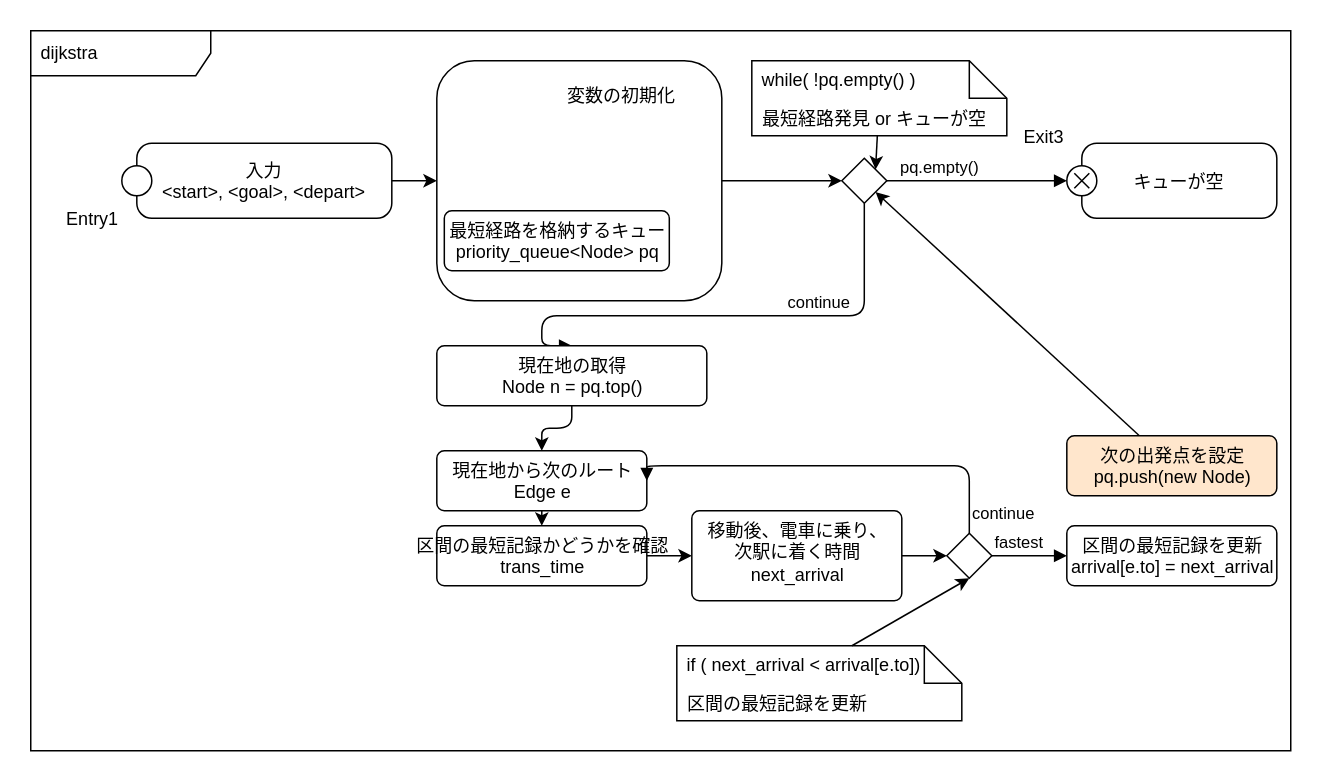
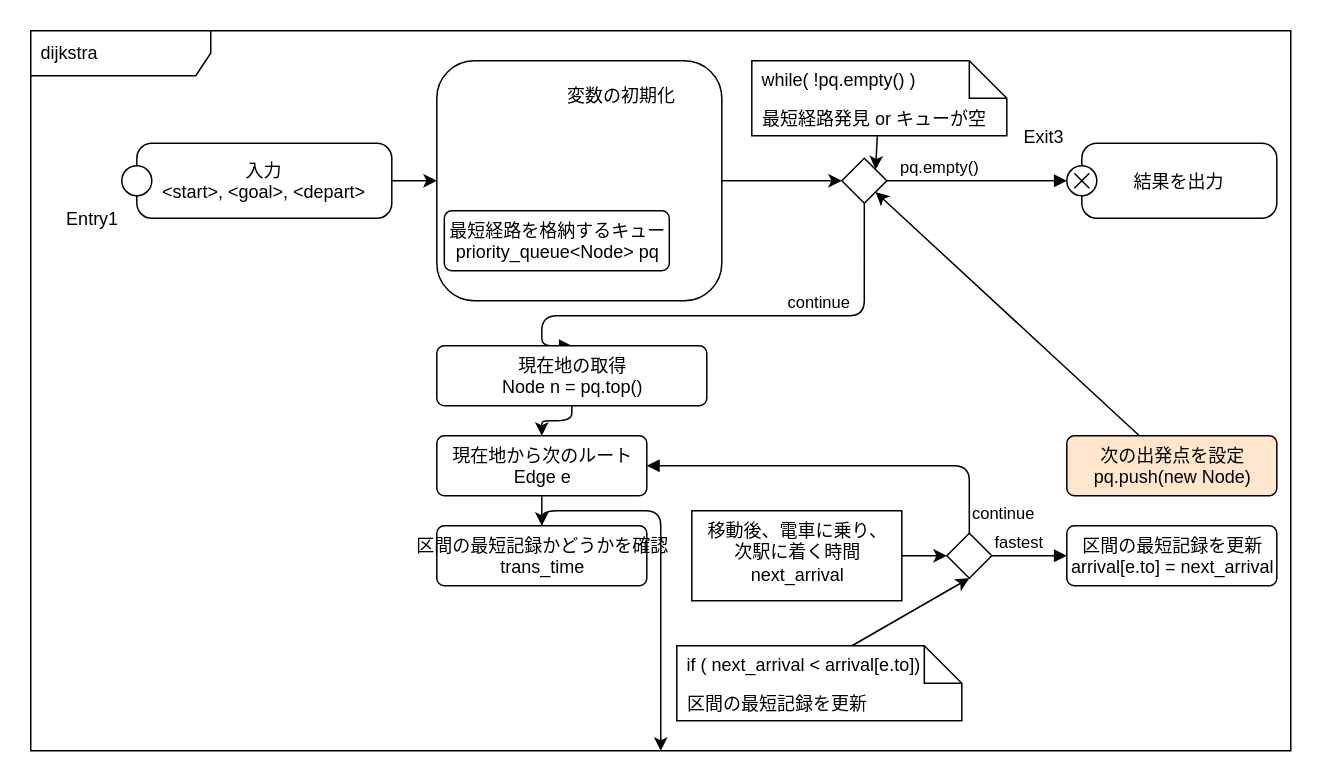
  <mxCell id="0" />
  <mxCell id="1" parent="0" />
  <mxCell id="2" value="dijkstra" style="shape=umlFrame;whiteSpace=wrap;html=1;width=120;height=30;boundedLbl=1;verticalAlign=middle;align=left;spacingLeft=5;" vertex="1" parent="1"><mxGeometry width="840" height="480" as="geometry" x="20" y="20" /></mxCell>
  <mxCell id="3" style="edgeStyle=none;html=1;fontFamily=Helvetica;" edge="1" parent="1" source="4" target="11"><mxGeometry relative="1" as="geometry" /></mxCell>
  <mxCell id="4" value="入力&#10;&lt;start&gt;, &lt;goal&gt;, &lt;depart&gt;" style="shape=umlState;rounded=1;verticalAlign=middle;align=center;absoluteArcSize=1;arcSize=10;umlStateConnection=connPointRefEntry;boundedLbl=1;fontFamily=Helvetica;" vertex="1" parent="1"><mxGeometry x="80.71" y="95" width="180" height="50" as="geometry" /></mxCell>
  <mxCell id="5" value="Entry1" style="text;verticalAlign=middle;align=center;" vertex="1" parent="4"><mxGeometry x="-51.429" y="40" width="64.286" height="20" as="geometry" /></mxCell>
  <mxCell id="6" value="" style="rhombus;fontFamily=Helvetica;" vertex="1" parent="1"><mxGeometry x="560.71" y="105" width="30" height="30" as="geometry" /></mxCell>
  <mxCell id="7" style="edgeStyle=none;html=1;entryX=1;entryY=0;entryDx=0;entryDy=0;fontFamily=Helvetica;" edge="1" parent="1" source="8" target="6"><mxGeometry relative="1" as="geometry" /></mxCell>
  <mxCell id="8" value="最短経路発見 or キューが空" style="shape=note2;boundedLbl=1;whiteSpace=wrap;html=1;size=25;verticalAlign=top;align=left;spacingLeft=5;fontFamily=Helvetica;" vertex="1" parent="1"><mxGeometry x="500.71" y="40" width="170" height="50" as="geometry" /></mxCell>
  <mxCell id="9" value="while( !pq.empty() )" style="resizeWidth=1;part=1;strokeColor=none;fillColor=none;align=left;spacingLeft=5;fontFamily=Helvetica;" vertex="1" parent="8"><mxGeometry width="170" height="25" relative="1" as="geometry" /></mxCell>
  <mxCell id="10" style="edgeStyle=none;html=1;entryX=0;entryY=0.5;entryDx=0;entryDy=0;fontFamily=Helvetica;" edge="1" parent="1" source="11" target="6"><mxGeometry relative="1" as="geometry" /></mxCell>
  <mxCell id="11" value="変数の初期化" style="html=1;align=right;verticalAlign=top;rounded=1;absoluteArcSize=1;arcSize=50;dashed=0;spacingTop=10;spacingRight=30;fontFamily=Helvetica;" vertex="1" parent="1"><mxGeometry x="290.71" y="40" width="190" height="160" as="geometry" /></mxCell>
  <mxCell id="12" value="最短経路を格納するキュー&lt;br&gt;priority_queue&amp;lt;Node&amp;gt; pq" style="html=1;align=center;verticalAlign=top;rounded=1;absoluteArcSize=1;arcSize=10;dashed=0;fontFamily=Helvetica;" vertex="1" parent="1"><mxGeometry x="295.71" y="140" width="150" height="40" as="geometry" /></mxCell>
  <mxCell id="13" value="pq.empty()" style="html=1;verticalAlign=bottom;labelBackgroundColor=none;endArrow=block;endFill=1;endSize=6;align=left;fontFamily=Helvetica;exitX=1;exitY=0.5;exitDx=0;exitDy=0;entryX=0;entryY=0.5;entryDx=0;entryDy=0;" edge="1" parent="1" source="6" target="14"><mxGeometry x="-0.882" relative="1" as="geometry"><mxPoint x="370.71" y="390" as="sourcePoint" /><mxPoint x="600.71" y="120" as="targetPoint" /><mxPoint as="offset" /></mxGeometry></mxCell>
- <mxCell id="14" value="キューが空" style="shape=umlState;rounded=1;verticalAlign=middle;spacingTop=0;absoluteArcSize=1;arcSize=10;umlStateConnection=connPointRefExit;boundedLbl=1;fontFamily=Helvetica;" vertex="1" parent="1"><mxGeometry x="710.71" y="95" width="140" height="50" as="geometry" /></mxCell>
+ <mxCell id="14" value="結果を出力" style="shape=umlState;rounded=1;verticalAlign=middle;spacingTop=0;absoluteArcSize=1;arcSize=10;umlStateConnection=connPointRefExit;boundedLbl=1;fontFamily=Helvetica;" vertex="1" parent="1"><mxGeometry x="710.71" y="95" width="140" height="50" as="geometry" /></mxCell>
  <mxCell id="15" value="continue" style="html=1;verticalAlign=bottom;labelBackgroundColor=none;endArrow=block;endFill=1;endSize=6;align=left;fontFamily=Helvetica;exitX=0.5;exitY=1;exitDx=0;exitDy=0;entryX=0.5;entryY=0;entryDx=0;entryDy=0;edgeStyle=orthogonalEdgeStyle;" edge="1" parent="1" source="6" target="17"><mxGeometry x="-0.224" relative="1" as="geometry"><mxPoint x="550.71" y="180" as="sourcePoint" /><mxPoint x="720.71" y="180" as="targetPoint" /><Array as="points"><mxPoint x="575.71" y="210" /><mxPoint x="360.71" y="210" /></Array><mxPoint as="offset" /></mxGeometry></mxCell>
  <mxCell id="16" value="" style="edgeStyle=orthogonalEdgeStyle;html=1;fontFamily=Helvetica;" edge="1" parent="1" source="17" target="20"><mxGeometry relative="1" as="geometry" /></mxCell>
  <mxCell id="17" value="現在地の取得&lt;br&gt;Node n = pq.top()" style="html=1;align=center;verticalAlign=top;rounded=1;absoluteArcSize=1;arcSize=10;dashed=0;fontFamily=Helvetica;" vertex="1" parent="1"><mxGeometry x="290.71" y="230" width="180" height="40" as="geometry" /></mxCell>
  <mxCell id="18" value="Exit3" style="text;verticalAlign=middle;align=center;fontFamily=Helvetica;" vertex="1" parent="1"><mxGeometry x="670.71" y="80" width="50" height="20" as="geometry" /></mxCell>
  <mxCell id="19" value="" style="edgeStyle=orthogonalEdgeStyle;html=1;fontFamily=Helvetica;" edge="1" parent="1" source="20" target="22"><mxGeometry relative="1" as="geometry" /></mxCell>
- <mxCell id="20" value="現在地から次のルート&lt;br&gt;Edge e" style="html=1;align=center;verticalAlign=top;rounded=1;absoluteArcSize=1;arcSize=10;dashed=0;fontFamily=Helvetica;" vertex="1" parent="1"><mxGeometry x="290.71" y="300" width="140" height="40" as="geometry" /></mxCell>
- <mxCell id="21" value="" style="edgeStyle=orthogonalEdgeStyle;html=1;fontFamily=Helvetica;" edge="1" parent="1" source="22" target="24"><mxGeometry relative="1" as="geometry" /></mxCell>
+ <mxCell id="20" value="現在地から次のルート&lt;br&gt;Edge e" style="html=1;align=center;verticalAlign=top;rounded=1;absoluteArcSize=1;arcSize=10;dashed=0;fontFamily=Helvetica;" vertex="1" parent="1"><mxGeometry x="290.71" y="290" width="140" height="40" as="geometry" /></mxCell>
+ <mxCell id="21" value="" style="edgeStyle=orthogonalEdgeStyle;html=1;fontFamily=Helvetica;" edge="1" parent="1" source="22" target="2"><mxGeometry relative="1" as="geometry" /></mxCell>
  <mxCell id="22" value="区間の最短記録かどうかを確認&lt;br&gt;trans_time" style="html=1;align=center;verticalAlign=top;rounded=1;absoluteArcSize=1;arcSize=10;dashed=0;fontFamily=Helvetica;" vertex="1" parent="1"><mxGeometry x="290.71" y="350" width="140" height="40" as="geometry" /></mxCell>
  <mxCell id="23" value="" style="edgeStyle=orthogonalEdgeStyle;html=1;fontFamily=Helvetica;entryX=0;entryY=0.5;entryDx=0;entryDy=0;" edge="1" parent="1" source="24" target="25"><mxGeometry relative="1" as="geometry"><mxPoint x="305.71" y="440" as="targetPoint" /></mxGeometry></mxCell>
- <mxCell id="24" value="移動後、電車に乗り、&lt;br&gt;次駅に着く時間&lt;br&gt;next_arrival" style="html=1;align=center;verticalAlign=top;rounded=1;absoluteArcSize=1;arcSize=10;dashed=0;fontFamily=Helvetica;" vertex="1" parent="1"><mxGeometry x="460.71" y="340" width="140" height="60" as="geometry" /></mxCell>
+ <mxCell id="24" value="移動後、電車に乗り、&lt;br&gt;次駅に着く時間&lt;br&gt;next_arrival" style="html=1;align=center;verticalAlign=top;absoluteArcSize=1;arcSize=10;dashed=0;fontFamily=Helvetica;rounded=0;" vertex="1" parent="1"><mxGeometry x="460.71" y="340" width="140" height="60" as="geometry" /></mxCell>
  <mxCell id="25" value="" style="rhombus;fontFamily=Helvetica;" vertex="1" parent="1"><mxGeometry x="630.71" y="355" width="30" height="30" as="geometry" /></mxCell>
  <mxCell id="26" value="区間の最短記録を更新" style="shape=note2;boundedLbl=1;whiteSpace=wrap;html=1;size=25;verticalAlign=top;align=left;spacingLeft=5;fontFamily=Helvetica;" vertex="1" parent="1"><mxGeometry x="450.71" y="430" width="190" height="50" as="geometry" /></mxCell>
  <mxCell id="27" value="if ( next_arrival &lt; arrival[e.to])" style="resizeWidth=1;part=1;strokeColor=none;fillColor=none;align=left;spacingLeft=5;fontFamily=Helvetica;" vertex="1" parent="26"><mxGeometry width="190" height="25" relative="1" as="geometry" /></mxCell>
  <mxCell id="28" style="edgeStyle=none;html=1;entryX=0.5;entryY=1;entryDx=0;entryDy=0;fontFamily=Helvetica;" edge="1" parent="26" source="27" target="25"><mxGeometry relative="1" as="geometry" /></mxCell>
  <mxCell id="29" value="continue" style="html=1;verticalAlign=bottom;labelBackgroundColor=none;endArrow=block;endFill=1;endSize=6;align=left;fontFamily=Helvetica;exitX=0.5;exitY=0;exitDx=0;exitDy=0;entryX=1;entryY=0.5;entryDx=0;entryDy=0;edgeStyle=orthogonalEdgeStyle;" edge="1" parent="1" source="25" target="20"><mxGeometry x="-0.969" relative="1" as="geometry"><mxPoint x="610.71" y="145" as="sourcePoint" /><mxPoint x="165.71" y="240" as="targetPoint" /><Array as="points"><mxPoint x="645.71" y="310" /></Array><mxPoint as="offset" /></mxGeometry></mxCell>
  <mxCell id="30" value="区間の最短記録を更新&lt;br&gt;&lt;span style=&quot;text-align: left;&quot;&gt;arrival[e.to] =&amp;nbsp;&lt;/span&gt;&lt;span style=&quot;text-align: left;&quot;&gt;next_arrival&lt;/span&gt;" style="html=1;align=center;verticalAlign=top;rounded=1;absoluteArcSize=1;arcSize=10;dashed=0;fontFamily=Helvetica;" vertex="1" parent="1"><mxGeometry x="710.71" y="350" width="140" height="40" as="geometry" /></mxCell>
  <mxCell id="31" style="html=1;entryX=1;entryY=1;entryDx=0;entryDy=0;fontFamily=Helvetica;" edge="1" parent="1" source="32" target="6"><mxGeometry relative="1" as="geometry" /></mxCell>
  <mxCell id="32" value="次の出発点を設定&lt;br&gt;pq.push(new Node)" style="html=1;align=center;verticalAlign=top;rounded=1;absoluteArcSize=1;arcSize=10;dashed=0;fontFamily=Helvetica;fillColor=#ffe6cc;" vertex="1" parent="1"><mxGeometry x="710.71" y="290" width="140" height="40" as="geometry" /></mxCell>
  <mxCell id="33" value="fastest" style="html=1;verticalAlign=bottom;labelBackgroundColor=none;endArrow=block;endFill=1;endSize=6;align=left;fontFamily=Helvetica;exitX=1;exitY=0.5;exitDx=0;exitDy=0;entryX=0;entryY=0.5;entryDx=0;entryDy=0;" edge="1" parent="1" source="25" target="30"><mxGeometry x="-1" relative="1" as="geometry"><mxPoint x="660.71" y="440" as="sourcePoint" /><mxPoint x="820.71" y="440" as="targetPoint" /></mxGeometry></mxCell>
